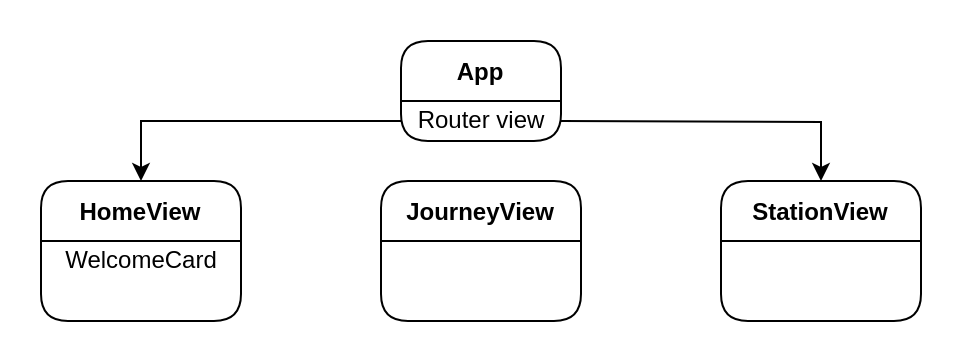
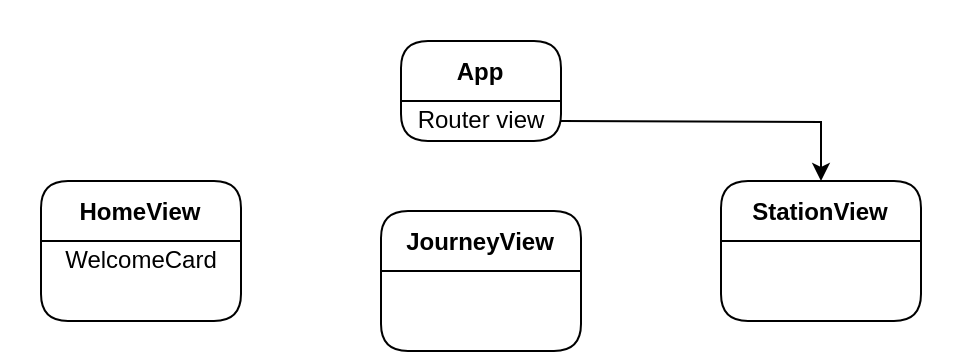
  <mxCell id="0" />
  <mxCell id="1" parent="0" />
  <mxCell id="2" value="App" style="swimlane;shadow=0;rounded=1;sketch=0;glass=0;swimlaneLine=1;labelBackgroundColor=#FFFFFF;startSize=30;" vertex="1" parent="1"><mxGeometry x="200" y="20" width="80" height="50" as="geometry" /></mxCell>
  <mxCell id="3" value="Router view&lt;br&gt;" style="text;html=1;align=center;verticalAlign=middle;resizable=0;points=[];autosize=1;strokeColor=none;fillColor=none;" vertex="1" parent="2"><mxGeometry y="30" width="80" height="20" as="geometry" /></mxCell>
  <mxCell id="4" style="edgeStyle=orthogonalEdgeStyle;rounded=0;orthogonalLoop=1;jettySize=auto;html=1;entryX=0.5;entryY=0;entryDx=0;entryDy=0;" edge="1" parent="1" target="8"><mxGeometry relative="1" as="geometry"><mxPoint x="520" y="90" as="targetPoint" /><mxPoint x="280" y="60" as="sourcePoint" /></mxGeometry></mxCell>
- <mxCell id="5" style="edgeStyle=orthogonalEdgeStyle;rounded=0;orthogonalLoop=1;jettySize=auto;html=1;entryX=0.5;entryY=0;entryDx=0;entryDy=0;" edge="1" parent="1" source="3" target="6"><mxGeometry relative="1" as="geometry"><mxPoint x="240" y="150" as="targetPoint" /></mxGeometry></mxCell>
  <mxCell id="6" value="HomeView" style="swimlane;shadow=0;rounded=1;sketch=0;glass=0;swimlaneLine=1;labelBackgroundColor=#FFFFFF;startSize=30;" vertex="1" parent="1"><mxGeometry x="20" y="90" width="100" height="70" as="geometry" /></mxCell>
  <mxCell id="7" value="WelcomeCard" style="text;html=1;align=center;verticalAlign=middle;resizable=0;points=[];autosize=1;strokeColor=none;fillColor=none;" vertex="1" parent="6"><mxGeometry x="5" y="30" width="90" height="20" as="geometry" /></mxCell>
  <mxCell id="8" value="StationView" style="swimlane;shadow=0;rounded=1;sketch=0;glass=0;swimlaneLine=1;labelBackgroundColor=#FFFFFF;startSize=30;" vertex="1" parent="1"><mxGeometry x="360" y="90" width="100" height="70" as="geometry" /></mxCell>
- <mxCell id="9" value="JourneyView" style="swimlane;shadow=0;rounded=1;sketch=0;glass=0;swimlaneLine=1;labelBackgroundColor=#FFFFFF;startSize=30;" vertex="1" parent="1"><mxGeometry x="190" y="90" width="100" height="70" as="geometry" /></mxCell>
+ <mxCell id="9" value="JourneyView" style="swimlane;shadow=0;rounded=1;sketch=0;glass=0;swimlaneLine=1;labelBackgroundColor=#FFFFFF;startSize=30;" vertex="1" parent="1"><mxGeometry x="190" y="105" width="100" height="70" as="geometry" /></mxCell>
